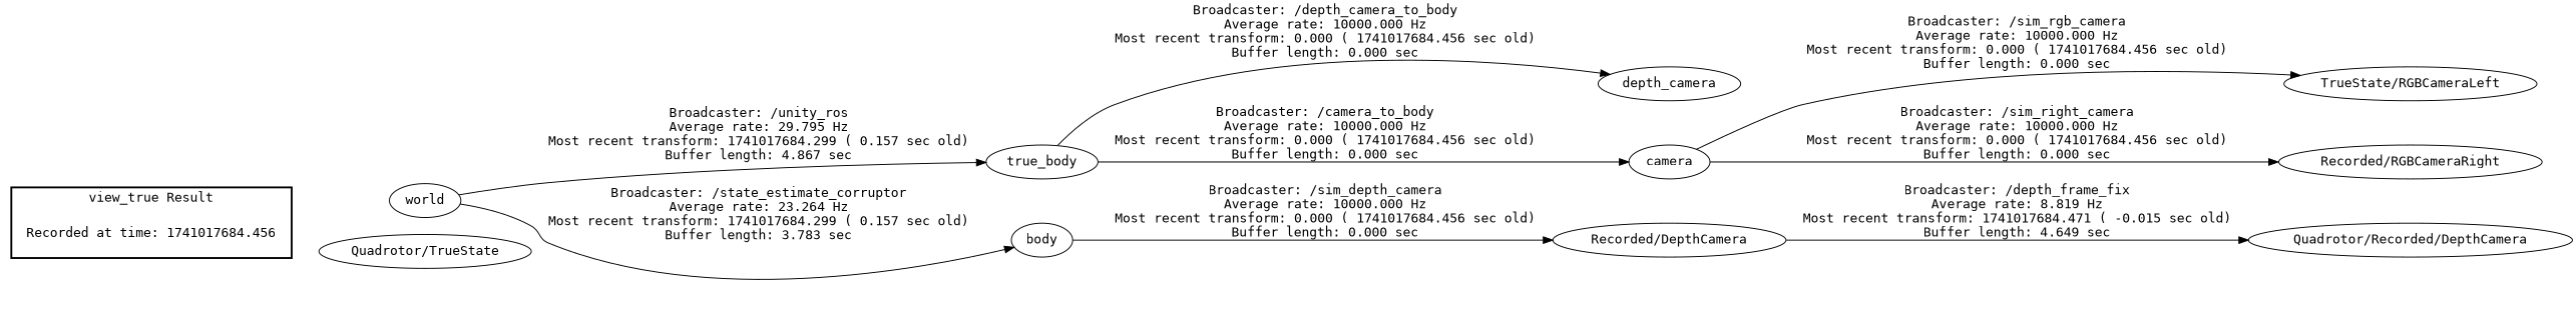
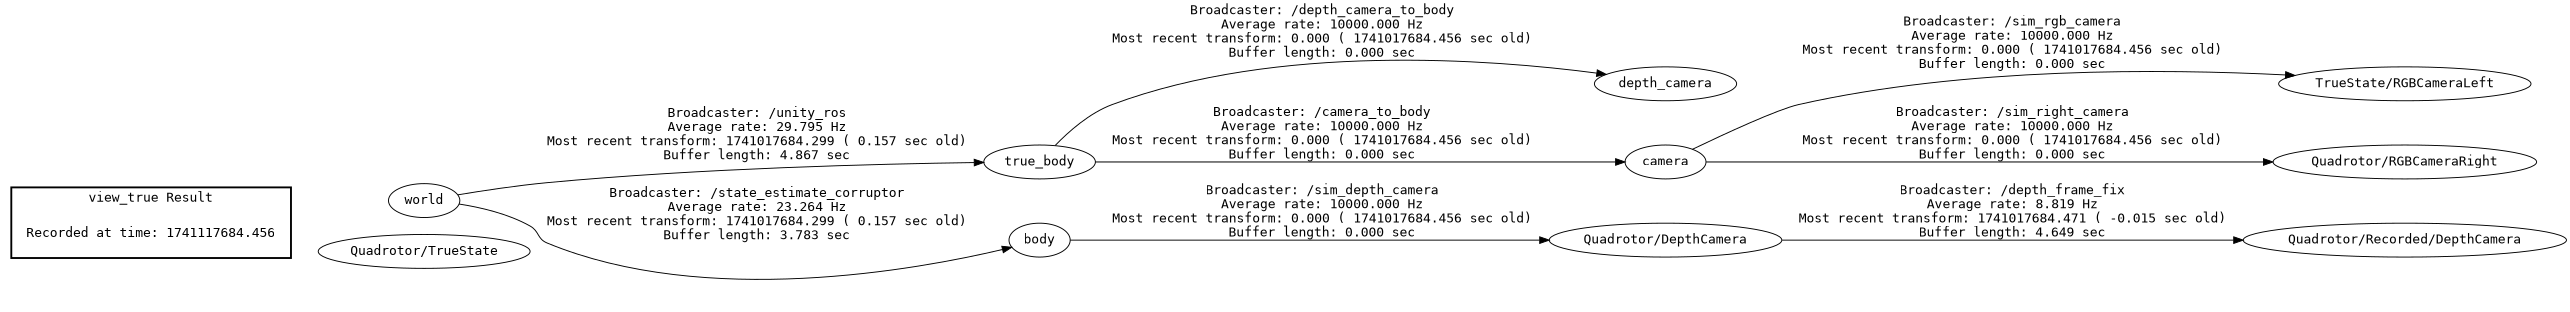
  digraph {
    fontname="DejaVu Sans Mono"
    rankdir=LR
    node [fontname="DejaVu Sans Mono"]
    edge [fontname="DejaVu Sans Mono"]
-   "Recorded at time: 1741017684.456" [shape=plaintext]
+   "Recorded at time: 1741017684.456" [shape=plaintext label="Recorded at time: 1741117684.456"]
    world
    "Quadrotor/TrueState"
    n4 [label="Quadrotor/Recorded/DepthCamera"]
-   "Quadrotor/DepthCamera" [label="Recorded/DepthCamera"]
+   "Quadrotor/DepthCamera"
    true_body
    body
    depth_camera
    camera
    n10 [label="TrueState/RGBCameraLeft"]
-   "Quadrotor/RGBCameraRight" [label="Recorded/RGBCameraRight"]
+   "Quadrotor/RGBCameraRight"
    subgraph cluster_1 {
      color=black
      label="view_true Result"
      style=bold
      "Recorded at time: 1741017684.456"
    }
    "Recorded at time: 1741017684.456" -> world [style=invis]
    "Recorded at time: 1741017684.456" -> "Quadrotor/TrueState" [style=invis]
    world -> true_body [label="Broadcaster: /unity_ros\nAverage rate: 29.795 Hz\nMost recent transform: 1741017684.299 ( 0.157 sec old)\nBuffer length: 4.867 sec\n"]
    world -> body [label="Broadcaster: /state_estimate_corruptor\nAverage rate: 23.264 Hz\nMost recent transform: 1741017684.299 ( 0.157 sec old)\nBuffer length: 3.783 sec\n"]
    "Quadrotor/DepthCamera" -> n4 [label="Broadcaster: /depth_frame_fix\nAverage rate: 8.819 Hz\nMost recent transform: 1741017684.471 ( -0.015 sec old)\nBuffer length: 4.649 sec\n"]
    true_body -> depth_camera [label="Broadcaster: /depth_camera_to_body\nAverage rate: 10000.000 Hz\nMost recent transform: 0.000 ( 1741017684.456 sec old)\nBuffer length: 0.000 sec\n"]
    true_body -> camera [label="Broadcaster: /camera_to_body\nAverage rate: 10000.000 Hz\nMost recent transform: 0.000 ( 1741017684.456 sec old)\nBuffer length: 0.000 sec\n"]
    body -> "Quadrotor/DepthCamera" [label="Broadcaster: /sim_depth_camera\nAverage rate: 10000.000 Hz\nMost recent transform: 0.000 ( 1741017684.456 sec old)\nBuffer length: 0.000 sec\n"]
    camera -> n10 [label="Broadcaster: /sim_rgb_camera\nAverage rate: 10000.000 Hz\nMost recent transform: 0.000 ( 1741017684.456 sec old)\nBuffer length: 0.000 sec\n"]
    camera -> "Quadrotor/RGBCameraRight" [label="Broadcaster: /sim_right_camera\nAverage rate: 10000.000 Hz\nMost recent transform: 0.000 ( 1741017684.456 sec old)\nBuffer length: 0.000 sec\n"]
  }
